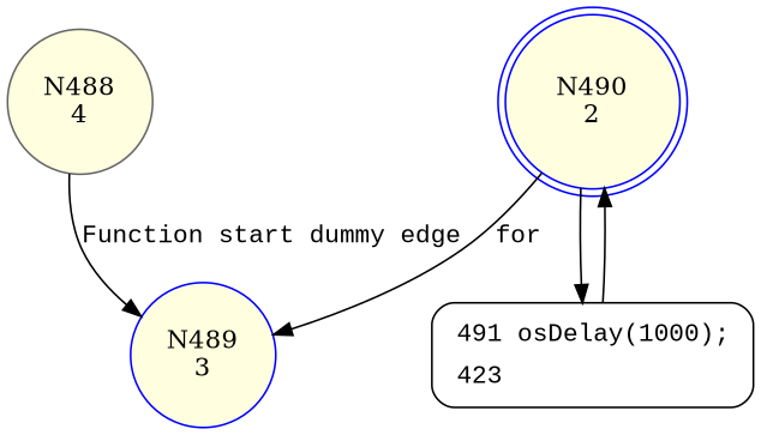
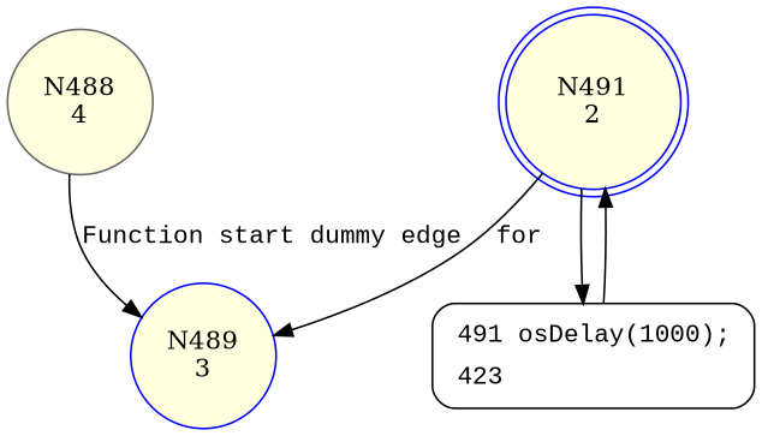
  digraph {
    node [color=blue fillcolor=lightyellow shape=circle style=filled]
    edge [fontname="Courier New"]
    n1 [color=gray40 label="N488\n4"]
    n2 [label="N489\n3"]
-   n3 [label="N490\n2" shape=doublecircle]
+   n3 [label="N491\n2" shape=doublecircle]
    n4 [fillcolor=white fontname="Courier New" label=<<table border="0" cellborder="0" cellpadding="3" bgcolor="white"><tr><td align="right">491</td><td align="left">osDelay(1000);</td></tr><tr><td align="right">423</td><td align="left"></td></tr></table>> penwidth=1 shape=Mrecord style="filled,bold" color=""]
    n1 -> n2 [label="Function start dummy edge"]
    n3 -> n2 [label=for]
    n3 -> n4
    n4 -> n3 [fontname=""]
  }
